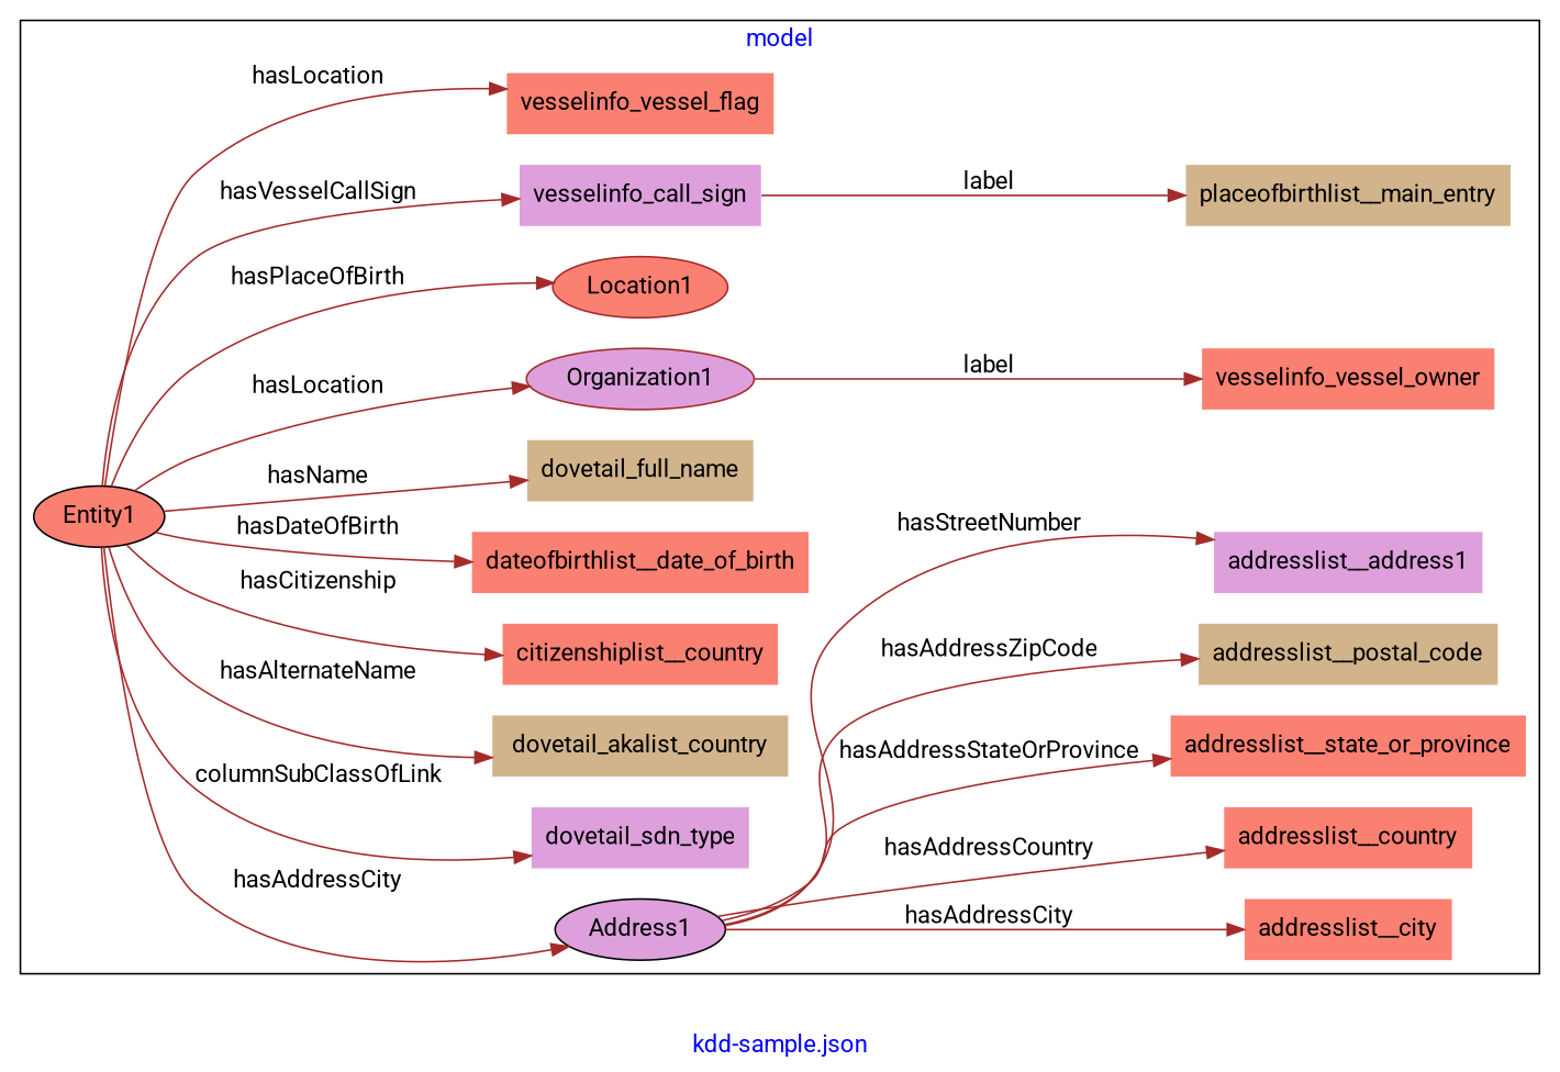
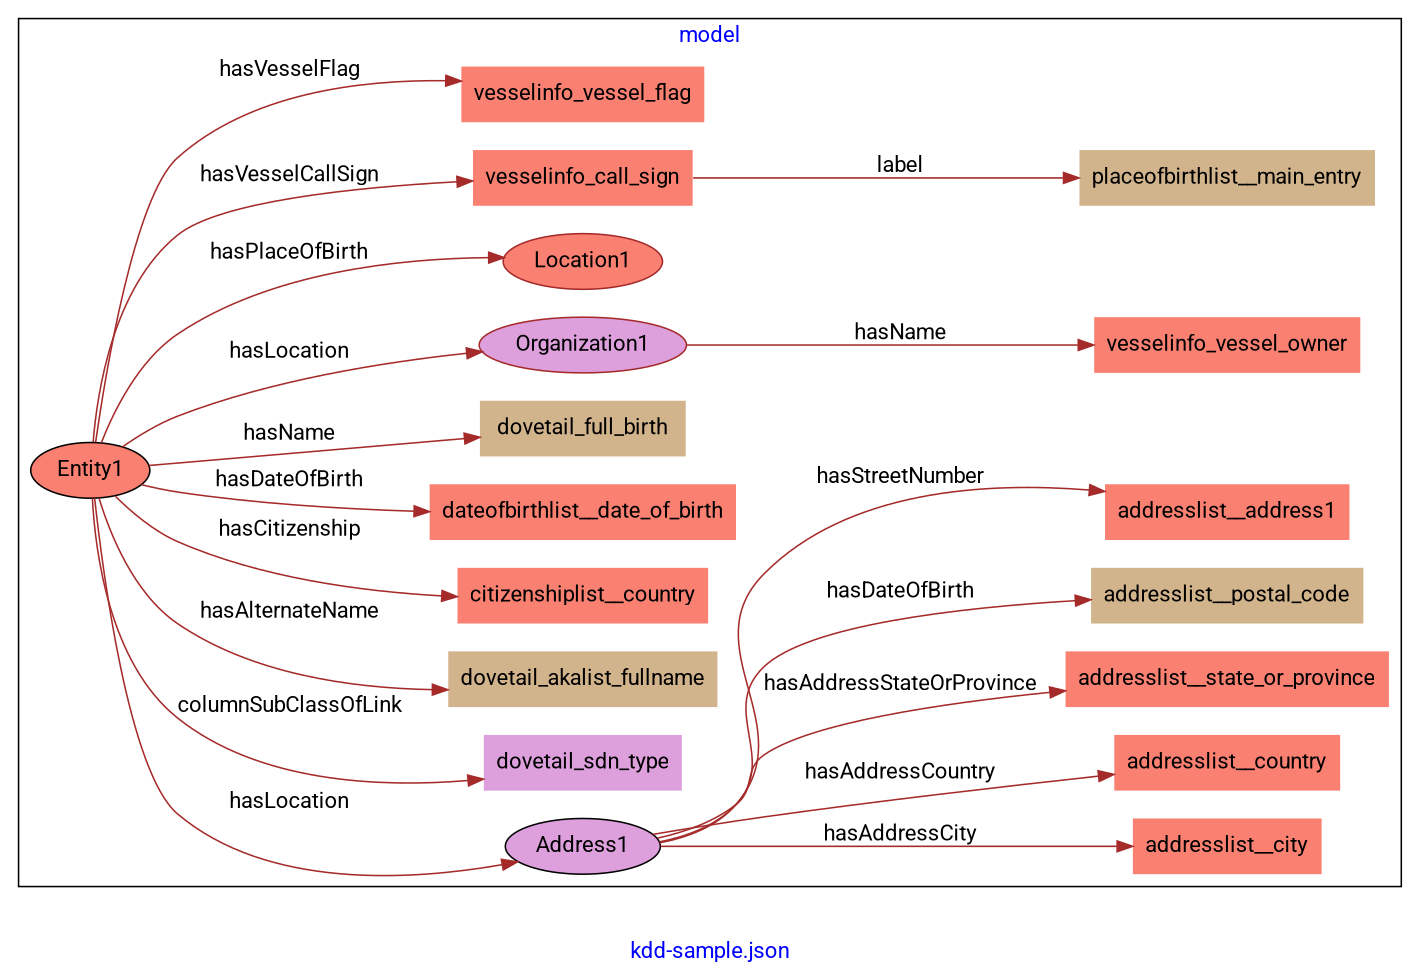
  digraph {
    fontcolor=blue
    fontname=Roboto
    label="kdd-sample.json"
    rankdir=LR
    remincross=true
    node [color=purple fillcolor=salmon fontname=Roboto style=filled shape=plaintext]
    edge [color=brown fontcolor=black fontname=Roboto]
    n1 [color=black fillcolor=plum label=Address1 shape=""]
    n2 [color=brown label=addresslist__city]
    n3 [label=addresslist__country]
    n4 [color=brown label=addresslist__state_or_province]
    n5 [fillcolor=tan label=addresslist__postal_code]
-   n6 [fillcolor=plum label=addresslist__address1]
+   n6 [label=addresslist__address1]
    n7 [color=black label=Entity1 shape=""]
    n8 [fillcolor=plum label=dovetail_sdn_type]
-   n9 [fillcolor=tan label=dovetail_akalist_country]
+   n9 [fillcolor=tan label=dovetail_akalist_fullname]
    n10 [color=black label=citizenshiplist__country]
    n11 [label=dateofbirthlist__date_of_birth]
-   n12 [color=black fillcolor=tan label=dovetail_full_name]
+   n12 [color=black fillcolor=tan label=dovetail_full_birth]
    n13 [color=brown fillcolor=plum label=Organization1 shape=""]
    n14 [color=brown label=Location1 shape=""]
-   n15 [color=gray40 fillcolor=plum label=vesselinfo_call_sign]
+   n15 [color=gray40 label=vesselinfo_call_sign]
    n16 [color=gray40 label=vesselinfo_vessel_flag]
    n17 [color=brown fillcolor=tan label=placeofbirthlist__main_entry]
    n18 [label=vesselinfo_vessel_owner]
    subgraph cluster_1 {
      label=model
      n1
      n2
      n3
      n4
      n5
      n6
      n7
      n8
      n9
      n10
      n11
      n12
      n13
      n14
      n15
      n16
      n17
      n18
    }
    n1 -> n2 [label=hasAddressCity]
    n1 -> n3 [label=hasAddressCountry]
    n1 -> n4 [label=hasAddressStateOrProvince]
-   n1 -> n5 [label=hasAddressZipCode]
+   n1 -> n5 [label=hasDateOfBirth]
    n1 -> n6 [label=hasStreetNumber]
-   n7 -> n1 [label=hasAddressCity]
+   n7 -> n1 [label=hasLocation]
    n7 -> n8 [label=columnSubClassOfLink]
    n7 -> n9 [label=hasAlternateName]
    n7 -> n10 [label=hasCitizenship]
    n7 -> n11 [label=hasDateOfBirth]
    n7 -> n12 [label=hasName]
    n7 -> n13 [label=hasLocation]
    n7 -> n14 [label=hasPlaceOfBirth]
    n7 -> n15 [label=hasVesselCallSign]
-   n7 -> n16 [label=hasLocation]
-   n13 -> n18 [label=label]
+   n7 -> n16 [label=hasVesselFlag]
+   n13 -> n18 [label=hasName]
    n15 -> n17 [label=label]
  }
